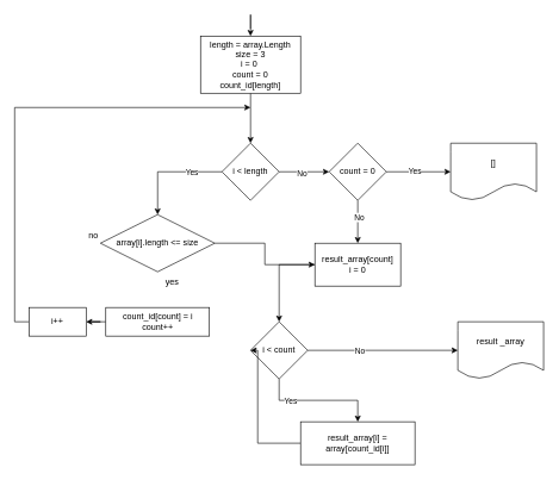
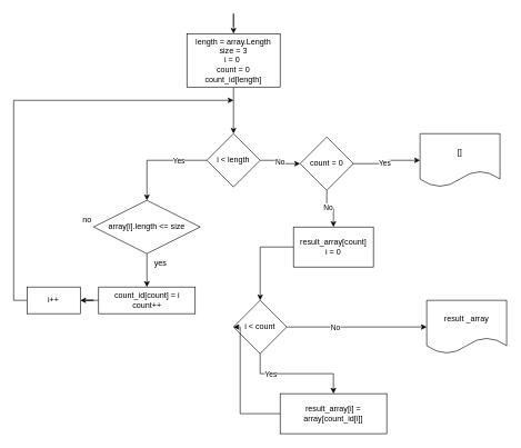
  <mxCell id="0" />
  <mxCell id="1" parent="0" />
  <mxCell id="2" style="edgeStyle=orthogonalEdgeStyle;rounded=0;orthogonalLoop=1;jettySize=auto;html=1;entryX=0.5;entryY=0;entryDx=0;entryDy=0;" parent="1" target="4" edge="1"><mxGeometry relative="1" as="geometry"><mxPoint x="350" y="40" as="sourcePoint" /><Array as="points"><mxPoint x="350" y="20" /><mxPoint x="350" y="20" /></Array></mxGeometry></mxCell>
  <mxCell id="3" style="edgeStyle=orthogonalEdgeStyle;rounded=0;orthogonalLoop=1;jettySize=auto;html=1;entryX=0.5;entryY=0;entryDx=0;entryDy=0;" parent="1" source="4" target="9" edge="1"><mxGeometry relative="1" as="geometry" /></mxCell>
  <mxCell id="4" value="length = array.Length&lt;br&gt;size = 3&lt;br&gt;i = 0&amp;nbsp;&lt;br&gt;count = 0&lt;br&gt;count_id[length]" style="rounded=0;whiteSpace=wrap;html=1;" parent="1" vertex="1"><mxGeometry x="280" y="50" width="140" height="80" as="geometry" /></mxCell>
  <mxCell id="5" style="edgeStyle=orthogonalEdgeStyle;rounded=0;orthogonalLoop=1;jettySize=auto;html=1;exitX=1;exitY=0.5;exitDx=0;exitDy=0;entryX=0;entryY=0.5;entryDx=0;entryDy=0;" parent="1" source="9" target="27" edge="1"><mxGeometry relative="1" as="geometry" /></mxCell>
  <mxCell id="6" value="No" style="edgeLabel;html=1;align=center;verticalAlign=middle;resizable=0;points=[];" vertex="1" connectable="0" parent="5"><mxGeometry x="-0.114" y="-2" relative="1" as="geometry"><mxPoint as="offset" /></mxGeometry></mxCell>
  <mxCell id="7" style="edgeStyle=orthogonalEdgeStyle;rounded=0;orthogonalLoop=1;jettySize=auto;html=1;entryX=0.5;entryY=0;entryDx=0;entryDy=0;" edge="1" parent="1" source="9" target="11"><mxGeometry relative="1" as="geometry"><mxPoint x="160" y="240" as="targetPoint" /></mxGeometry></mxCell>
  <mxCell id="8" value="Yes" style="edgeLabel;html=1;align=center;verticalAlign=middle;resizable=0;points=[];" vertex="1" connectable="0" parent="7"><mxGeometry x="-0.433" relative="1" as="geometry"><mxPoint as="offset" /></mxGeometry></mxCell>
  <mxCell id="9" value="i &amp;lt; length" style="rhombus;whiteSpace=wrap;html=1;" parent="1" vertex="1"><mxGeometry x="310" y="200" width="80" height="80" as="geometry" /></mxCell>
- <mxCell id="10" style="edgeStyle=orthogonalEdgeStyle;rounded=0;orthogonalLoop=1;jettySize=auto;html=1;" parent="1" source="11" target="19" edge="1"><mxGeometry relative="1" as="geometry" /></mxCell>
+ <mxCell id="10" style="edgeStyle=orthogonalEdgeStyle;rounded=0;orthogonalLoop=1;jettySize=auto;html=1;entryX=0.5;entryY=0;entryDx=0;entryDy=0;" parent="1" source="11" target="13" edge="1"><mxGeometry relative="1" as="geometry" /></mxCell>
  <mxCell id="11" value="array[i].length &amp;lt;= size" style="rhombus;whiteSpace=wrap;html=1;" parent="1" vertex="1"><mxGeometry x="140" y="300" width="160" height="80" as="geometry" /></mxCell>
  <mxCell id="12" style="edgeStyle=orthogonalEdgeStyle;rounded=0;orthogonalLoop=1;jettySize=auto;html=1;entryX=1;entryY=0.5;entryDx=0;entryDy=0;" parent="1" source="13" target="16" edge="1"><mxGeometry relative="1" as="geometry" /></mxCell>
  <mxCell id="13" value="count_id[count] = i&lt;br&gt;count++" style="rounded=0;whiteSpace=wrap;html=1;" parent="1" vertex="1"><mxGeometry x="147.5" y="430" width="145" height="40" as="geometry" /></mxCell>
  <mxCell id="14" value="yes" style="text;html=1;align=center;verticalAlign=middle;resizable=0;points=[];autosize=1;strokeColor=none;fillColor=none;" parent="1" vertex="1"><mxGeometry x="220" y="380" width="40" height="30" as="geometry" /></mxCell>
  <mxCell id="15" style="edgeStyle=orthogonalEdgeStyle;rounded=0;orthogonalLoop=1;jettySize=auto;html=1;" edge="1" parent="1" source="16"><mxGeometry relative="1" as="geometry"><mxPoint x="350" y="150" as="targetPoint" /><Array as="points"><mxPoint x="20" y="450" /><mxPoint x="20" y="150" /></Array></mxGeometry></mxCell>
  <mxCell id="16" value="i++" style="rounded=0;whiteSpace=wrap;html=1;" parent="1" vertex="1"><mxGeometry x="40" y="430" width="80" height="40" as="geometry" /></mxCell>
  <mxCell id="17" value="no" style="text;html=1;align=center;verticalAlign=middle;resizable=0;points=[];autosize=1;strokeColor=none;fillColor=none;" parent="1" vertex="1"><mxGeometry x="110" y="315" width="40" height="30" as="geometry" /></mxCell>
  <mxCell id="18" style="edgeStyle=orthogonalEdgeStyle;rounded=0;orthogonalLoop=1;jettySize=auto;html=1;entryX=0.5;entryY=0;entryDx=0;entryDy=0;" parent="1" source="19" target="22" edge="1"><mxGeometry relative="1" as="geometry" /></mxCell>
  <mxCell id="19" value="result_array[count]&lt;br&gt;i = 0" style="rounded=0;whiteSpace=wrap;html=1;" parent="1" vertex="1"><mxGeometry x="440" y="340" width="120" height="60" as="geometry" /></mxCell>
  <mxCell id="20" style="edgeStyle=orthogonalEdgeStyle;rounded=0;orthogonalLoop=1;jettySize=auto;html=1;" edge="1" parent="1" source="22" target="29"><mxGeometry relative="1" as="geometry" /></mxCell>
  <mxCell id="21" value="No" style="edgeLabel;html=1;align=center;verticalAlign=middle;resizable=0;points=[];" vertex="1" connectable="0" parent="20"><mxGeometry x="-0.314" y="-3" relative="1" as="geometry"><mxPoint y="-3" as="offset" /></mxGeometry></mxCell>
  <mxCell id="22" value="i &amp;lt; count" style="rhombus;whiteSpace=wrap;html=1;" parent="1" vertex="1"><mxGeometry x="350" y="450" width="80" height="80" as="geometry" /></mxCell>
  <mxCell id="23" style="edgeStyle=orthogonalEdgeStyle;rounded=0;orthogonalLoop=1;jettySize=auto;html=1;" parent="1" source="27" target="19" edge="1"><mxGeometry relative="1" as="geometry" /></mxCell>
  <mxCell id="24" value="No" style="edgeLabel;html=1;align=center;verticalAlign=middle;resizable=0;points=[];" vertex="1" connectable="0" parent="23"><mxGeometry x="-0.233" y="1" relative="1" as="geometry"><mxPoint as="offset" /></mxGeometry></mxCell>
  <mxCell id="25" style="edgeStyle=orthogonalEdgeStyle;rounded=0;orthogonalLoop=1;jettySize=auto;html=1;" edge="1" parent="1" source="27" target="28"><mxGeometry relative="1" as="geometry" /></mxCell>
  <mxCell id="26" value="Yes" style="edgeLabel;html=1;align=center;verticalAlign=middle;resizable=0;points=[];" vertex="1" connectable="0" parent="25"><mxGeometry x="-0.133" y="1" relative="1" as="geometry"><mxPoint as="offset" /></mxGeometry></mxCell>
- <mxCell id="27" value="count = 0" style="rhombus;whiteSpace=wrap;html=1;" parent="1" vertex="1"><mxGeometry x="460" y="200" width="80" height="80" as="geometry" /></mxCell>
+ <mxCell id="27" value="count = 0" style="rhombus;whiteSpace=wrap;html=1;" parent="1" vertex="1"><mxGeometry x="450" y="205" width="80" height="80" as="geometry" /></mxCell>
  <mxCell id="28" value="[]" style="shape=document;whiteSpace=wrap;html=1;boundedLbl=1;" vertex="1" parent="1"><mxGeometry x="630" y="200" width="120" height="80" as="geometry" /></mxCell>
  <mxCell id="29" value="result _array" style="shape=document;whiteSpace=wrap;html=1;boundedLbl=1;" vertex="1" parent="1"><mxGeometry x="640" y="450" width="120" height="80" as="geometry" /></mxCell>
  <mxCell id="30" value="" style="edgeStyle=orthogonalEdgeStyle;rounded=0;orthogonalLoop=1;jettySize=auto;html=1;entryX=0.5;entryY=0;entryDx=0;entryDy=0;" edge="1" parent="1" source="22" target="33"><mxGeometry relative="1" as="geometry"><mxPoint x="500" y="660" as="targetPoint" /><mxPoint x="500" y="530" as="sourcePoint" /></mxGeometry></mxCell>
  <mxCell id="31" value="Yes" style="edgeLabel;html=1;align=center;verticalAlign=middle;resizable=0;points=[];" vertex="1" connectable="0" parent="30"><mxGeometry x="-0.467" relative="1" as="geometry"><mxPoint as="offset" /></mxGeometry></mxCell>
  <mxCell id="32" style="edgeStyle=orthogonalEdgeStyle;rounded=0;orthogonalLoop=1;jettySize=auto;html=1;entryX=0;entryY=0.5;entryDx=0;entryDy=0;" edge="1" parent="1" source="33" target="22"><mxGeometry relative="1" as="geometry"><Array as="points"><mxPoint x="360" y="620" /><mxPoint x="360" y="490" /></Array></mxGeometry></mxCell>
  <mxCell id="33" value="result_array[i] = array[count_id[i]]" style="rounded=0;whiteSpace=wrap;html=1;" parent="1" vertex="1"><mxGeometry x="420" y="590" width="160" height="60" as="geometry" /></mxCell>
